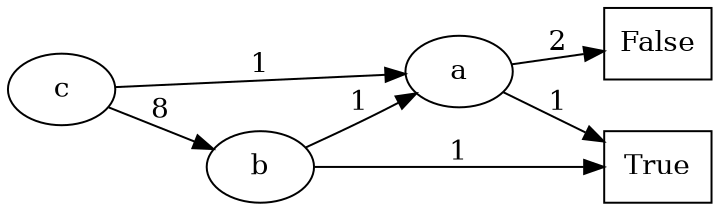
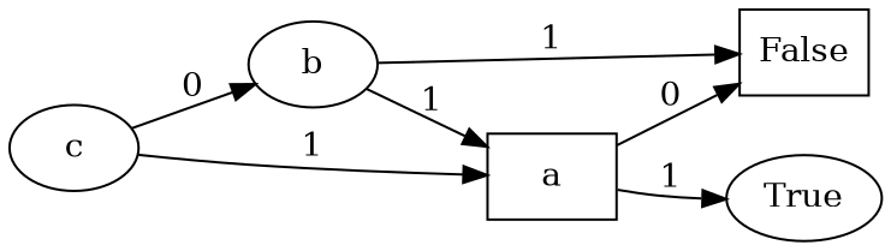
  digraph {
    rankdir=LR
    node [shape=oval]
    n1 [label=c]
    n2 [label=b]
-   n3 [label=a]
+   n3 [label=a shape=box]
    n4 [label=False shape=rectangle]
-   n5 [label=True shape=rectangle]
-   n1 -> n2 [label=8]
+   n5 [label=True shape=ellipse]
+   n1 -> n2 [label=0]
    n1 -> n3 [label=1]
    n2 -> n3 [label=1]
-   n2 -> n5 [label=1]
-   n3 -> n4 [label=2]
+   n2 -> n4 [label=1]
+   n3 -> n4 [label=0]
    n3 -> n5 [label=1]
  }
